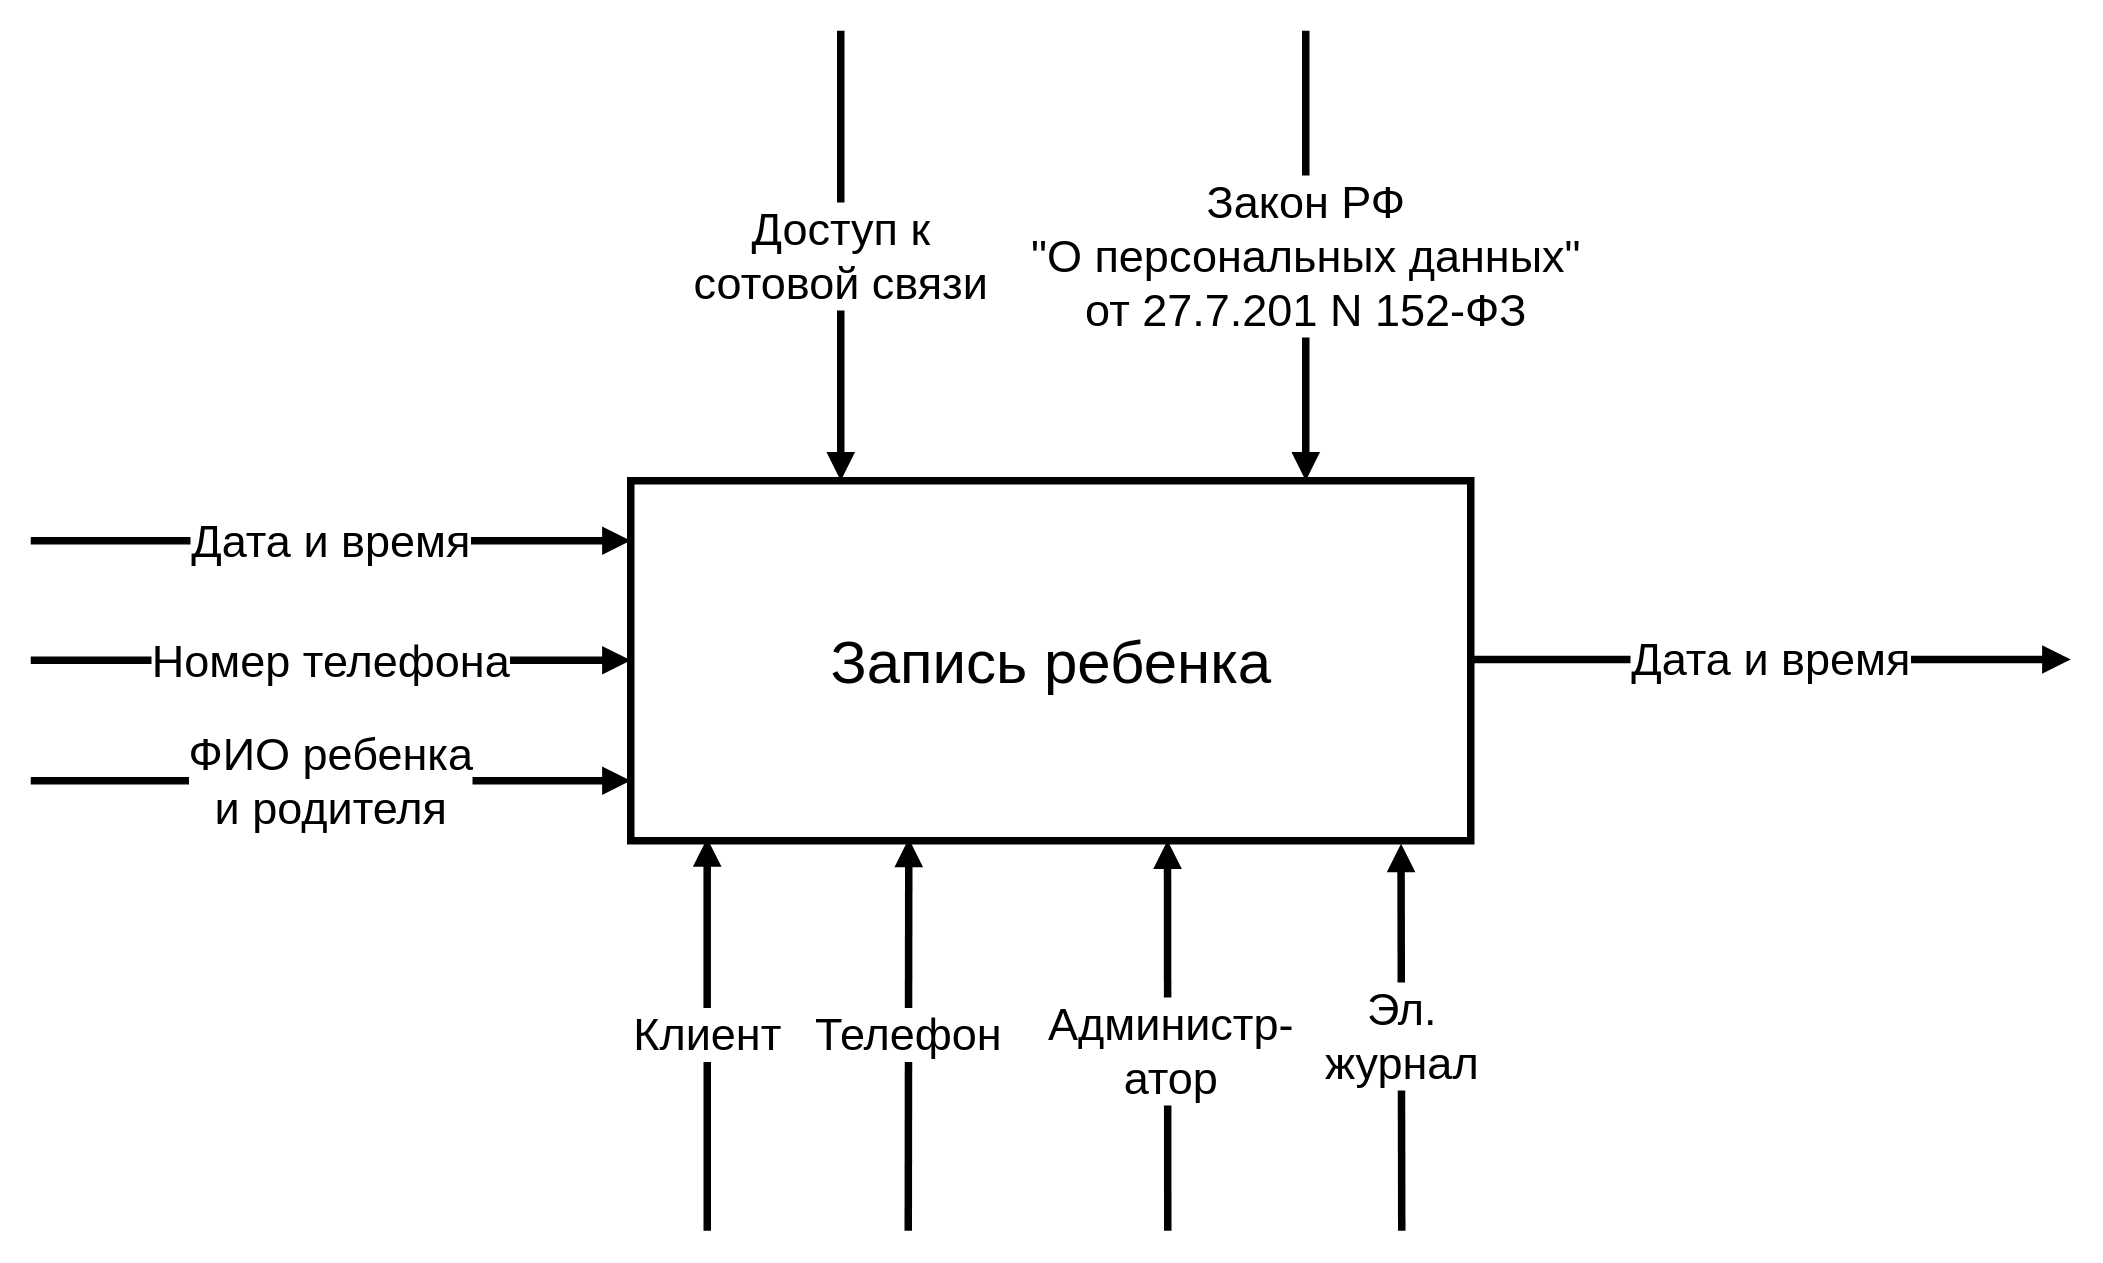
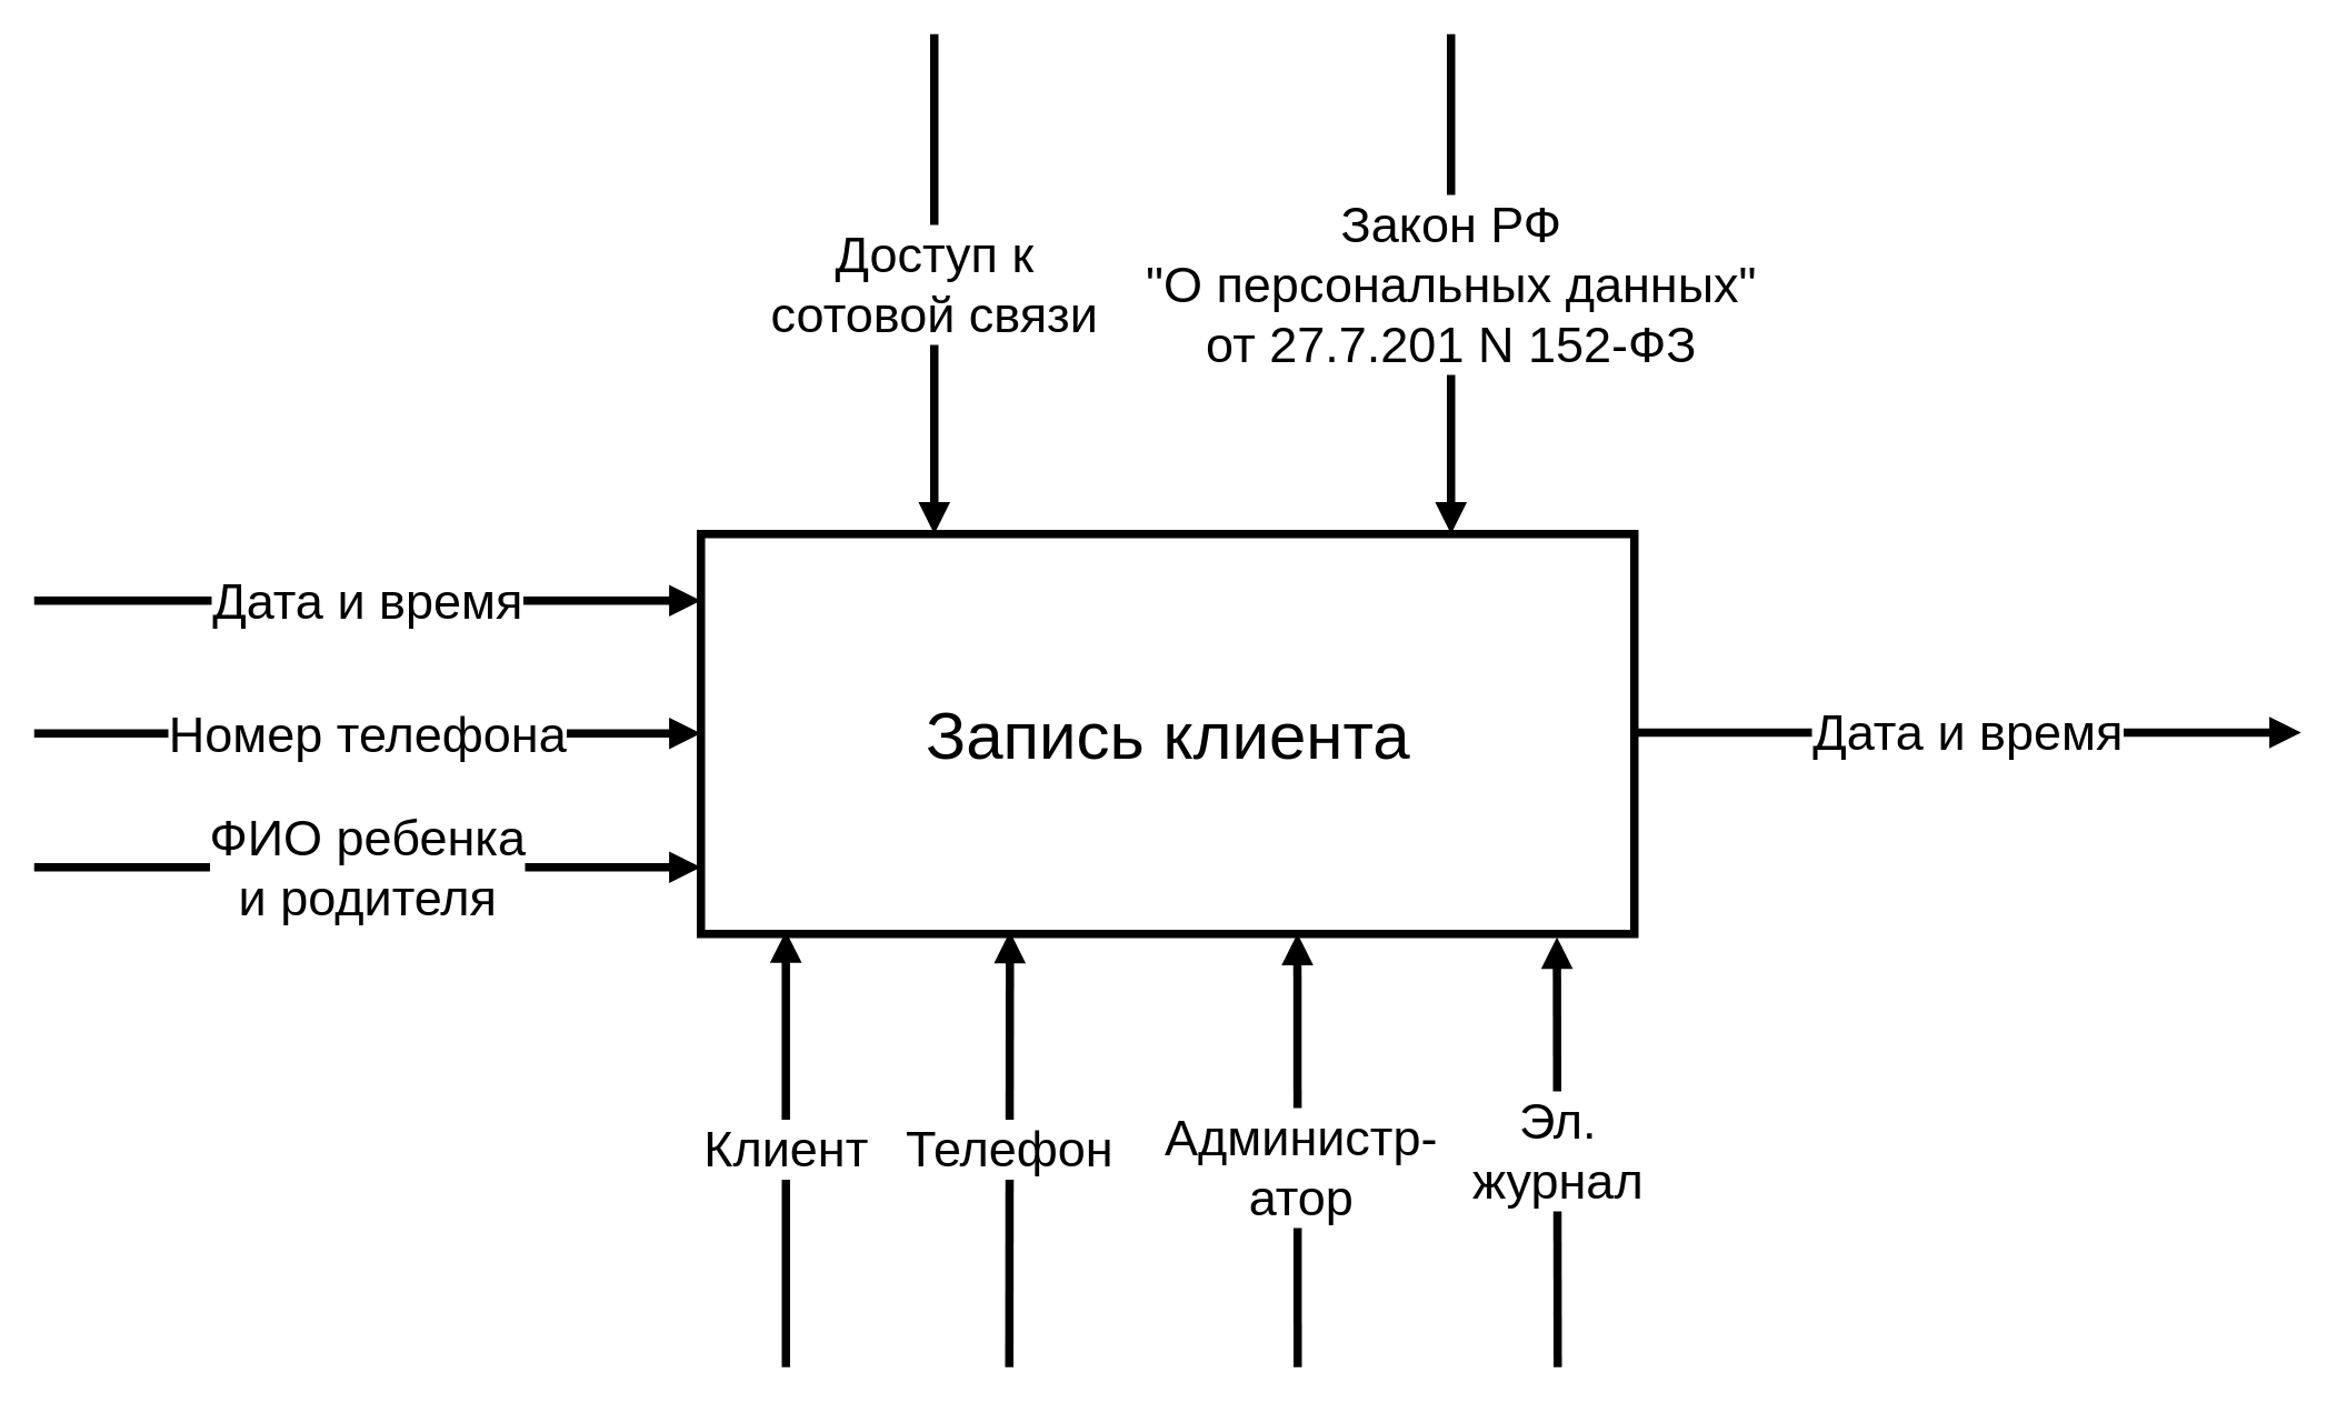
  <mxCell id="0" />
  <mxCell id="1" parent="0" />
  <mxCell id="2" value="&lt;div&gt;&lt;font style=&quot;font-size: 30px&quot;&gt;&lt;font style=&quot;font-size: 30px&quot;&gt;Доступ к &lt;br&gt;&lt;/font&gt;&lt;/font&gt;&lt;/div&gt;&lt;div&gt;&lt;font style=&quot;font-size: 30px&quot;&gt;&lt;font style=&quot;font-size: 30px&quot;&gt;сотовой связи&lt;/font&gt;&lt;/font&gt;&lt;/div&gt;" style="endArrow=block;endFill=1;endSize=6;html=1;strokeWidth=5;entryX=0.25;entryY=0;entryDx=0;entryDy=0;fontSize=30;" parent="1" target="8" edge="1"><mxGeometry width="100" relative="1" as="geometry"><mxPoint x="560" y="20" as="sourcePoint" /><mxPoint x="560" y="335" as="targetPoint" /></mxGeometry></mxCell>
  <mxCell id="3" value="&lt;div style=&quot;font-size: 30px;&quot;&gt;&lt;font style=&quot;font-size: 30px;&quot;&gt;&lt;span style=&quot;font-size: 30px;&quot;&gt;Закон РФ&lt;/span&gt;&lt;/font&gt;&lt;/div&gt;&lt;div style=&quot;font-size: 30px;&quot;&gt;&lt;font style=&quot;font-size: 30px;&quot;&gt;&lt;span style=&quot;font-size: 30px;&quot;&gt; &quot;О персональных данных&quot;&lt;/span&gt;&lt;/font&gt;&lt;/div&gt;&lt;div style=&quot;font-size: 30px;&quot;&gt;&lt;font style=&quot;font-size: 30px;&quot;&gt;&lt;span style=&quot;font-size: 30px;&quot;&gt; от 27.7.201 N 152-ФЗ&lt;/span&gt;&lt;/font&gt;&lt;/div&gt;" style="endArrow=block;endFill=1;endSize=6;html=1;strokeWidth=5;fontSize=30;" parent="1" edge="1"><mxGeometry width="100" relative="1" as="geometry"><mxPoint x="870" y="20" as="sourcePoint" /><mxPoint x="870" y="320" as="targetPoint" /></mxGeometry></mxCell>
  <mxCell id="4" value="&lt;font style=&quot;font-size: 30px;&quot;&gt;Клиент&lt;/font&gt;" style="endArrow=block;endFill=1;endSize=6;html=1;strokeWidth=5;entryX=0.091;entryY=0.993;entryDx=0;entryDy=0;entryPerimeter=0;fontSize=30;" parent="1" target="8" edge="1"><mxGeometry width="100" relative="1" as="geometry"><mxPoint x="471" y="820" as="sourcePoint" /><mxPoint x="460" y="521" as="targetPoint" /></mxGeometry></mxCell>
  <mxCell id="5" value="&lt;div&gt;&lt;font style=&quot;font-size: 30px&quot;&gt;Администр-&lt;/font&gt;&lt;/div&gt;&lt;div&gt;&lt;font style=&quot;font-size: 30px&quot;&gt;атор&lt;/font&gt;&lt;/div&gt;" style="endArrow=block;endFill=1;endSize=6;html=1;strokeWidth=5;entryX=0.639;entryY=0.999;entryDx=0;entryDy=0;entryPerimeter=0;fontSize=30;" parent="1" target="8" edge="1"><mxGeometry x="-0.078" y="-2" width="100" relative="1" as="geometry"><mxPoint x="778" y="820" as="sourcePoint" /><mxPoint x="780" y="520" as="targetPoint" /><mxPoint as="offset" /></mxGeometry></mxCell>
  <mxCell id="6" style="edgeStyle=orthogonalEdgeStyle;rounded=0;orthogonalLoop=1;jettySize=auto;html=1;exitX=0.5;exitY=1;exitDx=0;exitDy=0;targetPerimeterSpacing=0;strokeWidth=5;fontSize=30;" parent="1" edge="1"><mxGeometry relative="1" as="geometry"><mxPoint x="635" y="660" as="sourcePoint" /><mxPoint x="635" y="660" as="targetPoint" /></mxGeometry></mxCell>
  <mxCell id="7" value="&lt;font style=&quot;font-size: 30px;&quot;&gt;Телефон&lt;/font&gt;" style="endArrow=block;endFill=1;endSize=6;html=1;strokeWidth=5;entryX=0.331;entryY=0.994;entryDx=0;entryDy=0;entryPerimeter=0;fontSize=30;" parent="1" target="8" edge="1"><mxGeometry width="100" relative="1" as="geometry"><mxPoint x="605" y="820" as="sourcePoint" /><mxPoint x="610" y="520" as="targetPoint" /></mxGeometry></mxCell>
- <mxCell id="8" value="&lt;font style=&quot;font-size: 40px&quot;&gt;Запись ребенка&lt;br&gt;&lt;/font&gt;" style="html=1;strokeWidth=5;fontSize=30;" parent="1" vertex="1"><mxGeometry x="420" y="320" width="560" height="240" as="geometry" /></mxCell>
+ <mxCell id="8" value="&lt;font style=&quot;font-size: 40px&quot;&gt;Запись клиента&lt;br&gt;&lt;/font&gt;" style="html=1;strokeWidth=5;fontSize=30;" parent="1" vertex="1"><mxGeometry x="420" y="320" width="560" height="240" as="geometry" /></mxCell>
  <mxCell id="9" value="&lt;div&gt;&lt;font style=&quot;font-size: 30px&quot;&gt;Эл. &lt;br&gt;&lt;/font&gt;&lt;/div&gt;&lt;div&gt;&lt;font style=&quot;font-size: 30px&quot;&gt;журнал&lt;/font&gt;&lt;/div&gt;" style="endArrow=block;endFill=1;endSize=6;html=1;strokeWidth=5;entryX=0.917;entryY=1.008;entryDx=0;entryDy=0;entryPerimeter=0;fontSize=30;" parent="1" target="8" edge="1"><mxGeometry x="0.007" width="100" relative="1" as="geometry"><mxPoint x="934" y="820" as="sourcePoint" /><mxPoint x="940" y="510" as="targetPoint" /><mxPoint as="offset" /></mxGeometry></mxCell>
  <mxCell id="10" value="&lt;font style=&quot;font-size: 30px;&quot;&gt;Дата и время&lt;br style=&quot;font-size: 30px;&quot;&gt;&lt;/font&gt;" style="endArrow=block;endFill=1;endSize=6;html=1;strokeWidth=5;fontSize=30;" parent="1" edge="1"><mxGeometry width="100" relative="1" as="geometry"><mxPoint x="20" y="360" as="sourcePoint" /><mxPoint x="420" y="360" as="targetPoint" /></mxGeometry></mxCell>
  <mxCell id="11" value="&lt;font style=&quot;font-size: 30px;&quot;&gt;Номер телефона&lt;br style=&quot;font-size: 30px;&quot;&gt;&lt;/font&gt;" style="endArrow=block;endFill=1;endSize=6;html=1;strokeWidth=5;fontSize=30;" parent="1" edge="1"><mxGeometry width="100" relative="1" as="geometry"><mxPoint x="20" y="439.66" as="sourcePoint" /><mxPoint x="420" y="439.66" as="targetPoint" /></mxGeometry></mxCell>
  <mxCell id="12" value="&lt;div&gt;&lt;font style=&quot;font-size: 30px&quot;&gt;ФИО ребенка &lt;br&gt;&lt;/font&gt;&lt;/div&gt;&lt;div&gt;&lt;font style=&quot;font-size: 30px&quot;&gt;и родителя&lt;/font&gt;&lt;/div&gt;" style="endArrow=block;endFill=1;endSize=6;html=1;strokeWidth=5;fontSize=30;" parent="1" edge="1"><mxGeometry width="100" relative="1" as="geometry"><mxPoint x="20" y="520" as="sourcePoint" /><mxPoint x="420" y="520" as="targetPoint" /></mxGeometry></mxCell>
  <mxCell id="13" value="&lt;font style=&quot;font-size: 30px;&quot;&gt;Дата и время&lt;br style=&quot;font-size: 30px;&quot;&gt;&lt;/font&gt;" style="endArrow=block;endFill=1;endSize=6;html=1;strokeWidth=5;fontSize=30;" parent="1" edge="1"><mxGeometry width="100" relative="1" as="geometry"><mxPoint x="980" y="439.17" as="sourcePoint" /><mxPoint x="1380" y="439.17" as="targetPoint" /></mxGeometry></mxCell>
